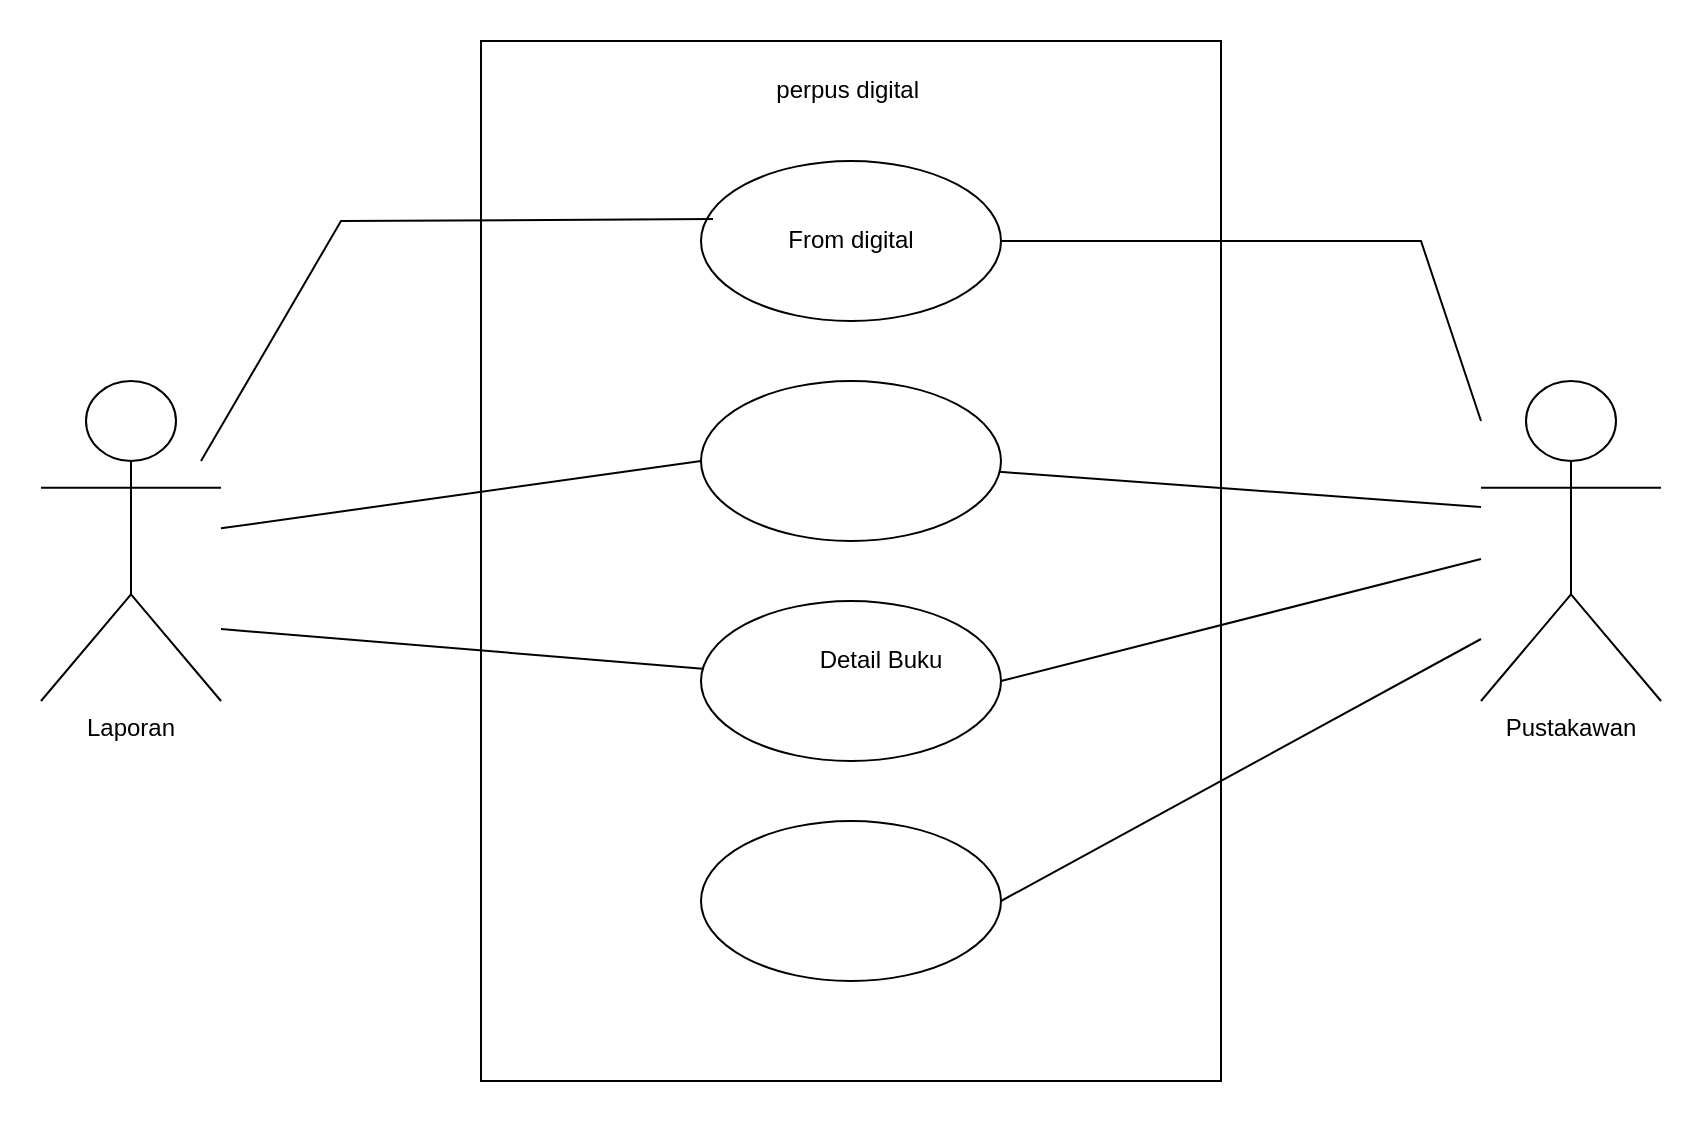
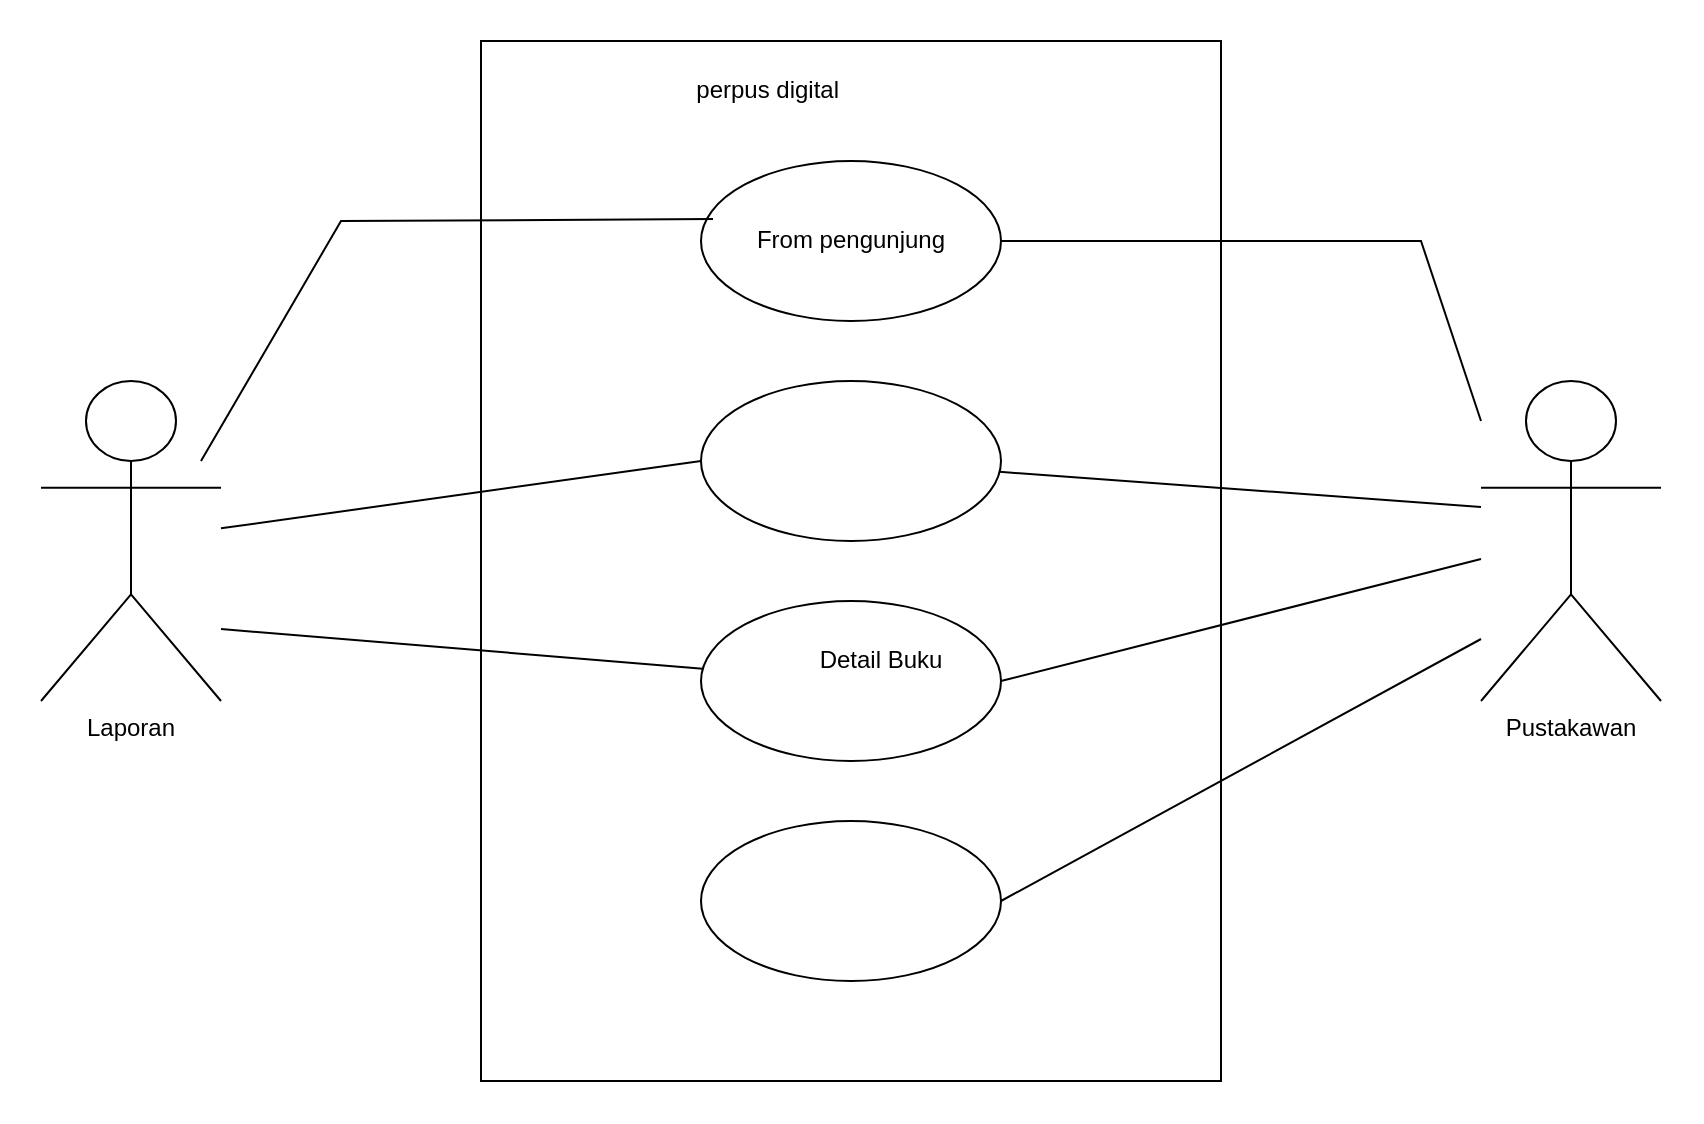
  <mxCell id="0" />
  <mxCell id="1" parent="0" />
  <mxCell id="2" value="" style="rounded=0;whiteSpace=wrap;html=1;" vertex="1" parent="1"><mxGeometry x="240" y="20" width="370" height="520" as="geometry" /></mxCell>
- <mxCell id="3" value="perpus digital&amp;nbsp;" style="text;html=1;strokeColor=none;fillColor=none;align=center;verticalAlign=middle;whiteSpace=wrap;rounded=0;" vertex="1" parent="1"><mxGeometry x="377.5" y="30" width="95" height="30" as="geometry" /></mxCell>
+ <mxCell id="3" value="perpus digital&amp;nbsp;" style="text;html=1;strokeColor=none;fillColor=none;align=center;verticalAlign=middle;whiteSpace=wrap;rounded=0;" vertex="1" parent="1"><mxGeometry x="337.5" y="30" width="95" height="30" as="geometry" /></mxCell>
  <mxCell id="4" value="" style="ellipse;whiteSpace=wrap;html=1;" vertex="1" parent="1"><mxGeometry x="350" y="80" width="150" height="80" as="geometry" /></mxCell>
  <mxCell id="5" value="" style="ellipse;whiteSpace=wrap;html=1;" vertex="1" parent="1"><mxGeometry x="350" y="190" width="150" height="80" as="geometry" /></mxCell>
  <mxCell id="6" value="" style="ellipse;whiteSpace=wrap;html=1;" vertex="1" parent="1"><mxGeometry x="350" y="300" width="150" height="80" as="geometry" /></mxCell>
  <mxCell id="7" value="" style="ellipse;whiteSpace=wrap;html=1;" vertex="1" parent="1"><mxGeometry x="350" y="410" width="150" height="80" as="geometry" /></mxCell>
  <mxCell id="8" value="Laporan" style="shape=umlActor;verticalLabelPosition=bottom;verticalAlign=top;html=1;outlineConnect=0;" vertex="1" parent="1"><mxGeometry x="20" y="190" width="90" height="160" as="geometry" /></mxCell>
  <mxCell id="9" value="Pustakawan" style="shape=umlActor;verticalLabelPosition=bottom;verticalAlign=top;html=1;outlineConnect=0;" vertex="1" parent="1"><mxGeometry x="740" y="190" width="90" height="160" as="geometry" /></mxCell>
  <mxCell id="10" value="" style="endArrow=none;html=1;rounded=0;entryX=0.04;entryY=0.363;entryDx=0;entryDy=0;entryPerimeter=0;" edge="1" parent="1" target="4"><mxGeometry width="50" height="50" relative="1" as="geometry"><mxPoint x="100" y="230" as="sourcePoint" /><mxPoint x="150" y="180" as="targetPoint" /><Array as="points"><mxPoint x="170" y="110" /></Array></mxGeometry></mxCell>
  <mxCell id="11" value="" style="endArrow=none;html=1;rounded=0;entryX=0;entryY=0.5;entryDx=0;entryDy=0;" edge="1" parent="1" source="8" target="5"><mxGeometry width="50" height="50" relative="1" as="geometry"><mxPoint x="130" y="290" as="sourcePoint" /><mxPoint x="180" y="240" as="targetPoint" /></mxGeometry></mxCell>
  <mxCell id="12" value="" style="endArrow=none;html=1;rounded=0;" edge="1" parent="1" target="6"><mxGeometry width="50" height="50" relative="1" as="geometry"><mxPoint x="110" y="314" as="sourcePoint" /><mxPoint x="350" y="280" as="targetPoint" /></mxGeometry></mxCell>
  <mxCell id="13" value="" style="endArrow=none;html=1;rounded=0;exitX=1;exitY=0.5;exitDx=0;exitDy=0;" edge="1" parent="1" source="4"><mxGeometry width="50" height="50" relative="1" as="geometry"><mxPoint x="690" y="260" as="sourcePoint" /><mxPoint x="740" y="210" as="targetPoint" /><Array as="points"><mxPoint x="710" y="120" /></Array></mxGeometry></mxCell>
  <mxCell id="14" value="" style="endArrow=none;html=1;rounded=0;entryX=0;entryY=0.5;entryDx=0;entryDy=0;" edge="1" parent="1" source="5"><mxGeometry width="50" height="50" relative="1" as="geometry"><mxPoint x="500" y="287" as="sourcePoint" /><mxPoint x="740" y="253" as="targetPoint" /></mxGeometry></mxCell>
  <mxCell id="15" value="" style="endArrow=none;html=1;rounded=0;entryX=0;entryY=0.5;entryDx=0;entryDy=0;exitX=1;exitY=0.5;exitDx=0;exitDy=0;" edge="1" parent="1" source="6"><mxGeometry width="50" height="50" relative="1" as="geometry"><mxPoint x="499" y="261" as="sourcePoint" /><mxPoint x="740" y="279" as="targetPoint" /></mxGeometry></mxCell>
  <mxCell id="16" value="" style="endArrow=none;html=1;rounded=0;entryX=0;entryY=0.5;entryDx=0;entryDy=0;exitX=1;exitY=0.5;exitDx=0;exitDy=0;" edge="1" parent="1" source="7"><mxGeometry width="50" height="50" relative="1" as="geometry"><mxPoint x="500" y="380" as="sourcePoint" /><mxPoint x="740" y="319" as="targetPoint" /></mxGeometry></mxCell>
- <mxCell id="17" value="From digital" style="text;html=1;strokeColor=none;fillColor=none;align=center;verticalAlign=middle;whiteSpace=wrap;rounded=0;" vertex="1" parent="1"><mxGeometry x="368.75" y="105" width="112.5" height="30" as="geometry" /></mxCell>
+ <mxCell id="17" value="From pengunjung" style="text;html=1;strokeColor=none;fillColor=none;align=center;verticalAlign=middle;whiteSpace=wrap;rounded=0;" vertex="1" parent="1"><mxGeometry x="368.75" y="105" width="112.5" height="30" as="geometry" /></mxCell>
  <mxCell id="18" value="Detail Buku" style="text;html=1;strokeColor=none;fillColor=none;align=center;verticalAlign=middle;whiteSpace=wrap;rounded=0;" vertex="1" parent="1"><mxGeometry x="383.75" y="315" width="112.5" height="30" as="geometry" /></mxCell>
